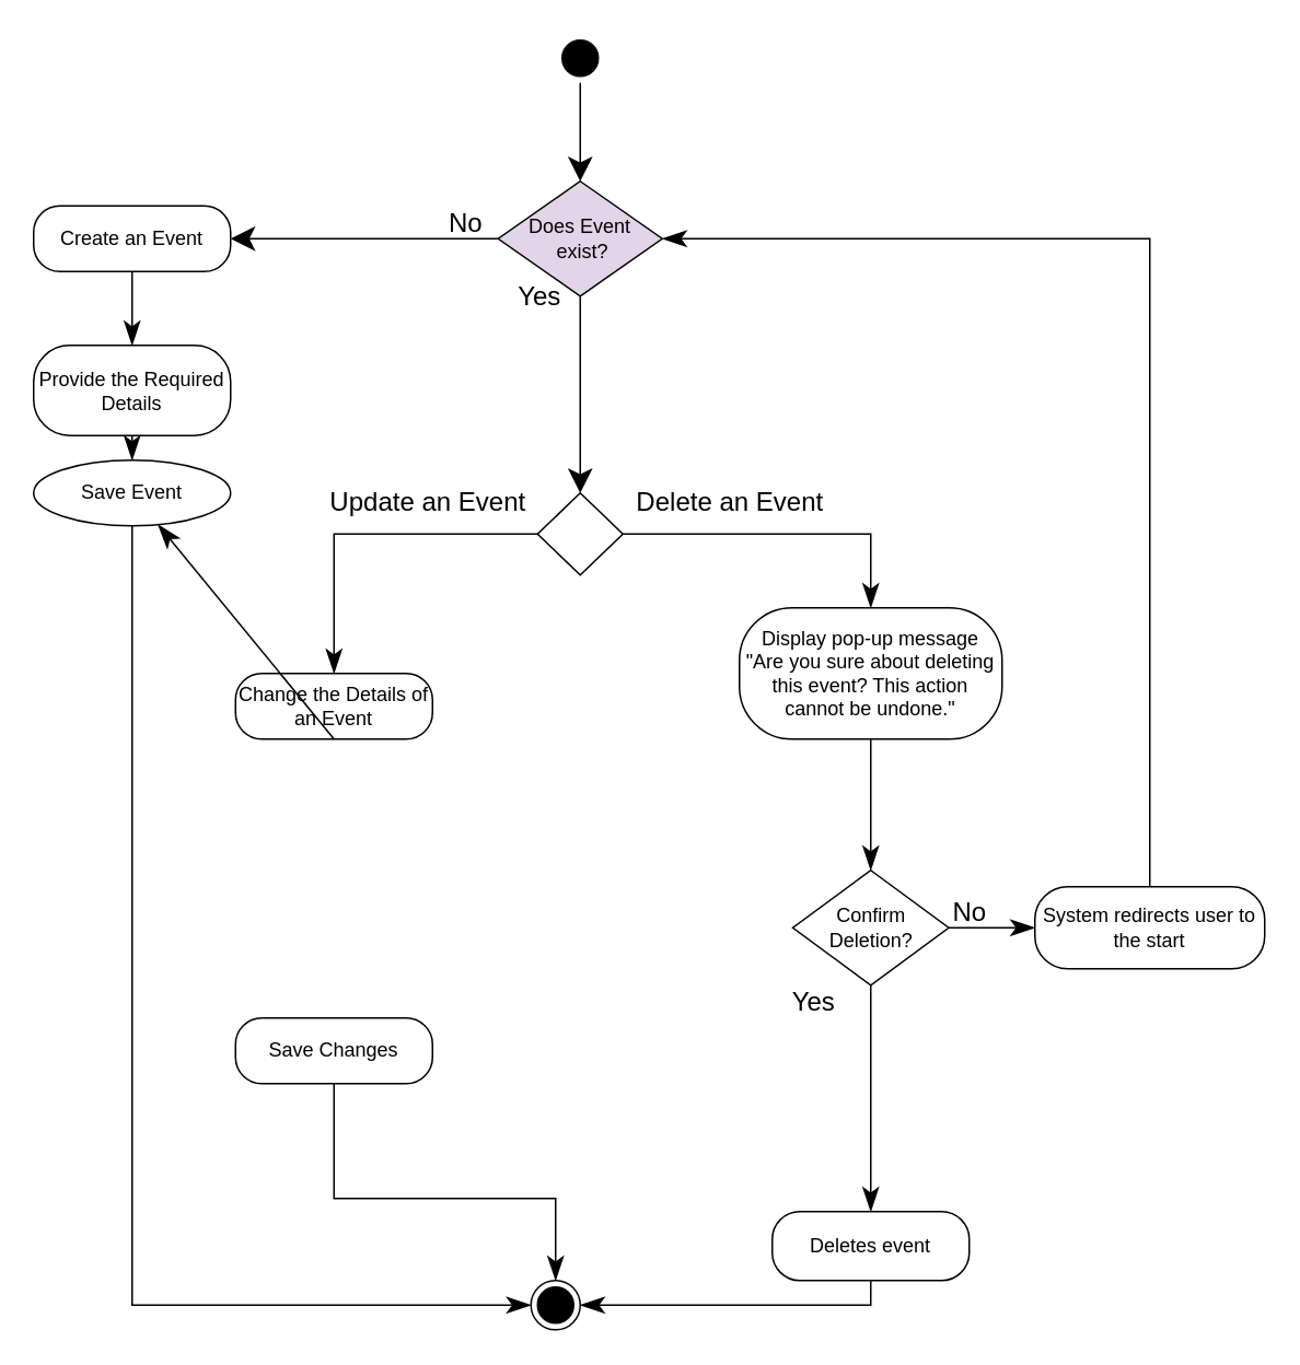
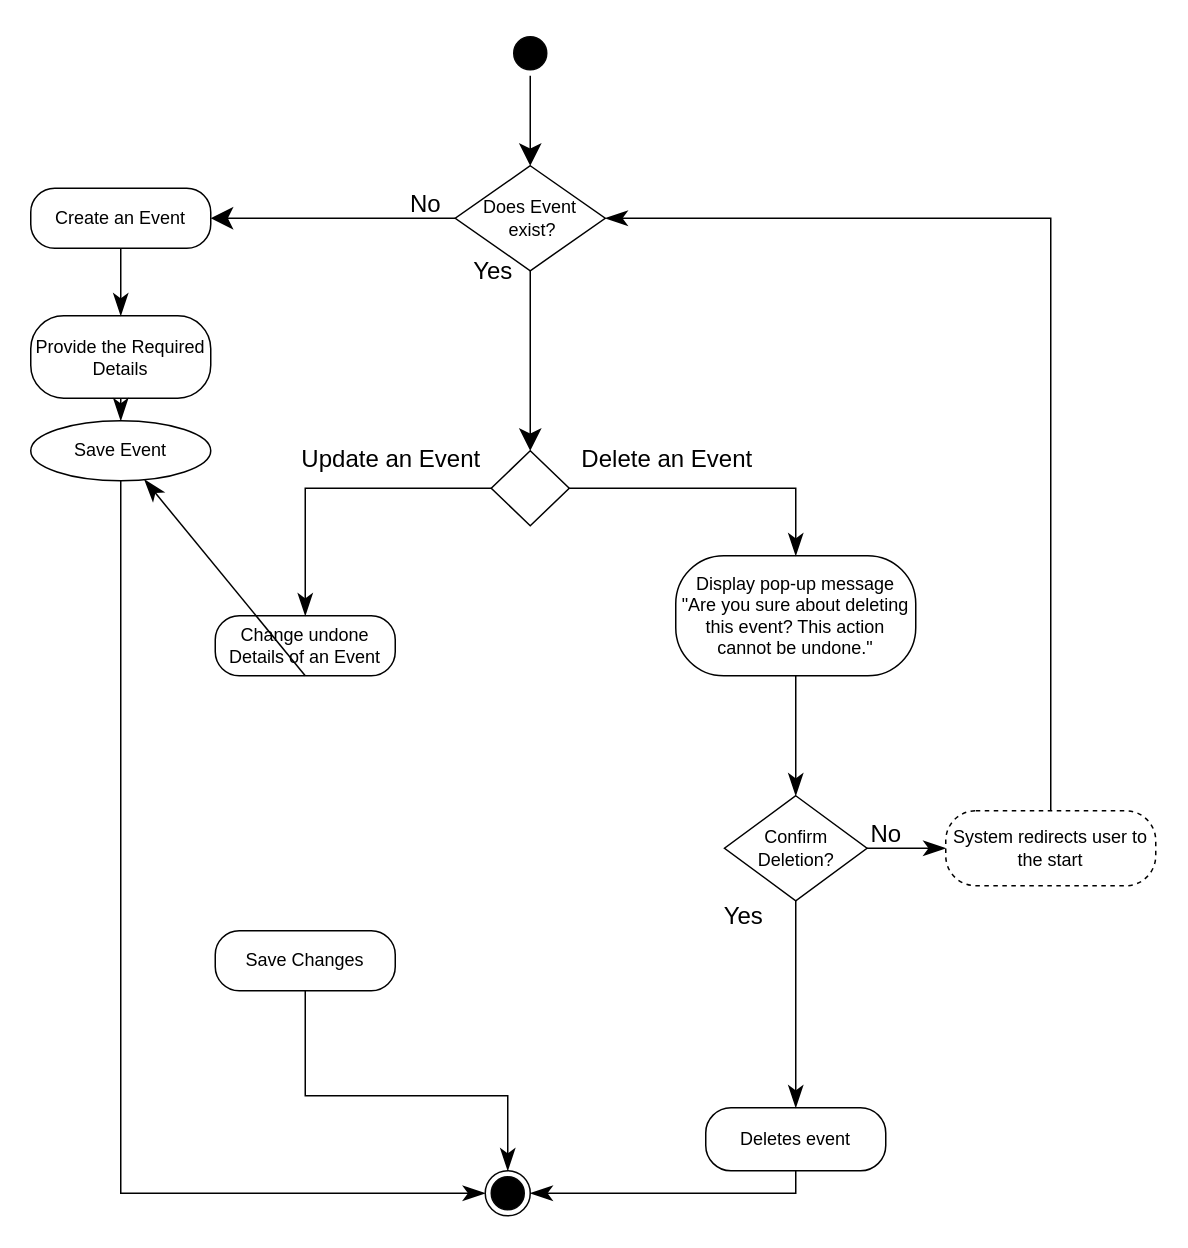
  <mxCell id="0" />
  <mxCell id="1" parent="0" />
  <mxCell id="2" value="" style="rhombus;whiteSpace=wrap;html=1;fontColor=#000000;fillColor=#FFFFFF;strokeColor=#000000;" parent="1" vertex="1"><mxGeometry x="327" y="300" width="52" height="50" as="geometry" /></mxCell>
  <mxCell id="3" value="Create an Event" style="rounded=1;whiteSpace=wrap;html=1;arcSize=40;fontColor=#000000;fillColor=#FFFFFF;strokeColor=#000000;" parent="1" vertex="1"><mxGeometry y="125" width="120" height="40" as="geometry" x="20" /></mxCell>
  <mxCell id="4" value="Provide the Required Details" style="rounded=1;whiteSpace=wrap;html=1;arcSize=40;fontColor=#000000;fillColor=#FFFFFF;strokeColor=#000000;" parent="1" vertex="1"><mxGeometry x="20" y="210" width="120" height="55" as="geometry" /></mxCell>
  <mxCell id="5" value="Save Event" style="ellipse;whiteSpace=wrap;html=1;arcSize=40;fontColor=#000000;fillColor=#FFFFFF;strokeColor=#000000;" parent="1" vertex="1"><mxGeometry y="280" width="120" height="40" as="geometry" x="20" /></mxCell>
  <mxCell id="6" value="" style="endArrow=classicThin;endFill=1;endSize=12;html=1;rounded=0;fontSize=12;curved=1;exitX=0.5;exitY=1;exitDx=0;exitDy=0;entryX=0.5;entryY=0;entryDx=0;entryDy=0;" parent="1" source="3" target="4" edge="1"><mxGeometry width="160" relative="1" as="geometry"><mxPoint x="-390" y="550" as="sourcePoint" /><mxPoint x="-230" y="550" as="targetPoint" /></mxGeometry></mxCell>
- <mxCell id="7" value="Change the Details of an Event" style="rounded=1;whiteSpace=wrap;html=1;arcSize=40;fontColor=#000000;fillColor=#FFFFFF;strokeColor=#000000;" parent="1" vertex="1"><mxGeometry x="143" y="410" width="120" height="40" as="geometry" /></mxCell>
+ <mxCell id="7" value="Change undone Details of an Event" style="rounded=1;whiteSpace=wrap;html=1;arcSize=40;fontColor=#000000;fillColor=#FFFFFF;strokeColor=#000000;" parent="1" vertex="1"><mxGeometry x="143" y="410" width="120" height="40" as="geometry" /></mxCell>
  <mxCell id="8" value="Save Changes" style="rounded=1;whiteSpace=wrap;html=1;arcSize=40;fontColor=#000000;fillColor=#FFFFFF;strokeColor=#000000;" parent="1" vertex="1"><mxGeometry x="143" y="620" width="120" height="40" as="geometry" /></mxCell>
  <mxCell id="9" value="Deletes event" style="rounded=1;whiteSpace=wrap;html=1;arcSize=40;fontColor=#000000;fillColor=#FFFFFF;strokeColor=#000000;" parent="1" vertex="1"><mxGeometry x="470" y="738" width="120" height="42" as="geometry" /></mxCell>
  <mxCell id="10" value="Update an Event" style="text;html=1;align=center;verticalAlign=middle;resizable=0;points=[];autosize=1;strokeColor=none;fillColor=none;fontSize=16;" parent="1" vertex="1"><mxGeometry x="190" y="290" width="140" height="30" as="geometry" /></mxCell>
  <mxCell id="11" value="Delete an Event" style="text;html=1;align=center;verticalAlign=middle;resizable=0;points=[];autosize=1;strokeColor=none;fillColor=none;fontSize=16;" parent="1" vertex="1"><mxGeometry x="374" y="290" width="140" height="30" as="geometry" /></mxCell>
- <mxCell id="12" value="Does Event&lt;div&gt;&amp;nbsp;exist?&lt;/div&gt;" style="rhombus;whiteSpace=wrap;html=1;fontColor=#000000;fillColor=#e1d5e7;strokeColor=#000000;" parent="1" vertex="1"><mxGeometry x="303" y="110" width="100" height="70" as="geometry" /></mxCell>
+ <mxCell id="12" value="Does Event&lt;div&gt;&amp;nbsp;exist?&lt;/div&gt;" style="rhombus;whiteSpace=wrap;html=1;fontColor=#000000;fillColor=#FFFFFF;strokeColor=#000000;" parent="1" vertex="1"><mxGeometry x="303" y="110" width="100" height="70" as="geometry" /></mxCell>
  <mxCell id="13" value="No" style="text;html=1;align=center;verticalAlign=middle;resizable=0;points=[];autosize=1;strokeColor=none;fillColor=none;fontSize=16;" parent="1" vertex="1"><mxGeometry x="263" y="120" width="40" height="30" as="geometry" /></mxCell>
  <mxCell id="14" value="" style="endArrow=classic;endFill=1;endSize=12;html=1;rounded=0;fontSize=12;curved=1;exitX=0.5;exitY=1;exitDx=0;exitDy=0;entryX=0.5;entryY=0;entryDx=0;entryDy=0;" parent="1" source="12" target="2" edge="1"><mxGeometry width="160" relative="1" as="geometry"><mxPoint x="400" y="270" as="sourcePoint" /><mxPoint x="323" y="270" as="targetPoint" /></mxGeometry></mxCell>
  <mxCell id="15" value="Yes" style="text;html=1;align=center;verticalAlign=middle;resizable=0;points=[];autosize=1;strokeColor=none;fillColor=none;fontSize=16;" parent="1" vertex="1"><mxGeometry x="303" y="165" width="50" height="30" as="geometry" /></mxCell>
  <mxCell id="16" value="Confirm Deletion?" style="rhombus;whiteSpace=wrap;html=1;fontColor=#000000;fillColor=#FFFFFF;strokeColor=#000000;" parent="1" vertex="1"><mxGeometry x="482.5" y="530" width="95" height="70" as="geometry" /></mxCell>
  <mxCell id="17" value="" style="endArrow=classicThin;endFill=1;endSize=12;html=1;rounded=0;fontSize=12;curved=1;exitX=1;exitY=0.5;exitDx=0;exitDy=0;entryX=0;entryY=0.5;entryDx=0;entryDy=0;" parent="1" source="16" target="22" edge="1"><mxGeometry width="160" relative="1" as="geometry"><mxPoint x="435" y="640" as="sourcePoint" /><mxPoint x="665" y="590" as="targetPoint" /></mxGeometry></mxCell>
  <mxCell id="18" value="No" style="text;html=1;align=center;verticalAlign=middle;resizable=0;points=[];autosize=1;strokeColor=none;fillColor=none;fontSize=16;" parent="1" vertex="1"><mxGeometry x="570" y="540" width="40" height="30" as="geometry" /></mxCell>
  <mxCell id="19" value="" style="endArrow=classicThin;endFill=1;endSize=12;html=1;rounded=0;fontSize=12;curved=1;exitX=0.5;exitY=1;exitDx=0;exitDy=0;" parent="1" source="16" edge="1"><mxGeometry width="160" relative="1" as="geometry"><mxPoint x="465" y="648" as="sourcePoint" /><mxPoint x="530" y="738" as="targetPoint" /></mxGeometry></mxCell>
  <mxCell id="20" value="Yes" style="text;html=1;align=center;verticalAlign=middle;resizable=0;points=[];autosize=1;strokeColor=none;fillColor=none;fontSize=16;" parent="1" vertex="1"><mxGeometry x="470" y="595" width="50" height="30" as="geometry" /></mxCell>
  <mxCell id="21" value="" style="endArrow=classicThin;endFill=1;endSize=12;html=1;rounded=0;fontSize=12;curved=1;exitX=0.5;exitY=1;exitDx=0;exitDy=0;entryX=0.5;entryY=0;entryDx=0;entryDy=0;" parent="1" source="4" target="5" edge="1"><mxGeometry width="160" relative="1" as="geometry"><mxPoint x="-220" y="520" as="sourcePoint" /><mxPoint x="-60" y="520" as="targetPoint" /></mxGeometry></mxCell>
- <mxCell id="22" value="System redirects user to the start" style="rounded=1;whiteSpace=wrap;html=1;arcSize=40;fontColor=#000000;fillColor=#FFFFFF;strokeColor=#000000;" parent="1" vertex="1"><mxGeometry x="630" y="540" width="140" height="50" as="geometry" /></mxCell>
+ <mxCell id="22" value="System redirects user to the start" style="rounded=1;whiteSpace=wrap;html=1;arcSize=40;fontColor=#000000;fillColor=#FFFFFF;strokeColor=#000000;dashed=1;" parent="1" vertex="1"><mxGeometry x="630" y="540" width="140" height="50" as="geometry" /></mxCell>
  <mxCell id="23" value="" style="endArrow=classic;endFill=1;endSize=12;html=1;rounded=0;fontSize=12;curved=1;exitX=0;exitY=0.5;exitDx=0;exitDy=0;entryX=1;entryY=0.5;entryDx=0;entryDy=0;" parent="1" source="12" target="3" edge="1"><mxGeometry width="160" relative="1" as="geometry"><mxPoint x="420" y="520" as="sourcePoint" /><mxPoint x="580" y="520" as="targetPoint" /></mxGeometry></mxCell>
  <mxCell id="24" value="" style="endArrow=classicThin;endFill=1;endSize=12;html=1;rounded=0;fontSize=12;curved=1;exitX=0.5;exitY=1;exitDx=0;exitDy=0;" parent="1" source="7" target="5" edge="1"><mxGeometry width="160" relative="1" as="geometry"><mxPoint x="440" y="494" as="sourcePoint" /><mxPoint x="600" y="494" as="targetPoint" /></mxGeometry></mxCell>
  <mxCell id="25" value="" style="ellipse;html=1;shape=startState;fillColor=#000000;strokeColor=#050505;" parent="1" vertex="1"><mxGeometry x="338" y="20" width="30" height="30" as="geometry" /></mxCell>
  <mxCell id="26" value="" style="ellipse;html=1;shape=endState;fillColor=#000000;strokeColor=#050505;" parent="1" vertex="1"><mxGeometry x="323" y="780" width="30" height="30" as="geometry" /></mxCell>
  <mxCell id="27" value="" style="endArrow=classicThin;endFill=1;endSize=12;html=1;rounded=0;fontSize=12;curved=0;exitX=0.5;exitY=1;exitDx=0;exitDy=0;entryX=1;entryY=0.5;entryDx=0;entryDy=0;" parent="1" source="9" target="26" edge="1"><mxGeometry width="160" relative="1" as="geometry"><mxPoint x="370" y="360" as="sourcePoint" /><mxPoint x="530" y="360" as="targetPoint" /><Array as="points"><mxPoint x="530" y="795" /></Array></mxGeometry></mxCell>
  <mxCell id="28" value="" style="endArrow=classicThin;endFill=1;endSize=12;html=1;rounded=0;exitX=0.5;exitY=0;exitDx=0;exitDy=0;entryX=1;entryY=0.5;entryDx=0;entryDy=0;" parent="1" source="22" target="12" edge="1"><mxGeometry width="160" relative="1" as="geometry"><mxPoint x="350" y="460" as="sourcePoint" /><mxPoint x="510" y="460" as="targetPoint" /><Array as="points"><mxPoint x="700" y="145" /></Array></mxGeometry></mxCell>
  <mxCell id="29" value="" style="endArrow=classicThin;endFill=1;endSize=12;html=1;rounded=0;exitX=0;exitY=0.5;exitDx=0;exitDy=0;entryX=0.5;entryY=0;entryDx=0;entryDy=0;" parent="1" source="2" target="7" edge="1"><mxGeometry width="160" relative="1" as="geometry"><mxPoint x="350" y="460" as="sourcePoint" /><mxPoint x="510" y="460" as="targetPoint" /><Array as="points"><mxPoint x="203" y="325" /></Array></mxGeometry></mxCell>
  <mxCell id="30" value="" style="endArrow=classicThin;endFill=1;endSize=12;html=1;rounded=0;exitX=0.5;exitY=1;exitDx=0;exitDy=0;entryX=0;entryY=0.5;entryDx=0;entryDy=0;" parent="1" source="5" target="26" edge="1"><mxGeometry width="160" relative="1" as="geometry"><mxPoint x="350" y="460" as="sourcePoint" /><mxPoint x="510" y="460" as="targetPoint" /><Array as="points"><mxPoint x="80" y="795" /></Array></mxGeometry></mxCell>
  <mxCell id="31" value="" style="endArrow=classicThin;endFill=1;endSize=12;html=1;rounded=0;exitX=0.5;exitY=1;exitDx=0;exitDy=0;entryX=0.5;entryY=0;entryDx=0;entryDy=0;" parent="1" source="8" target="26" edge="1"><mxGeometry width="160" relative="1" as="geometry"><mxPoint x="350" y="460" as="sourcePoint" /><mxPoint x="510" y="460" as="targetPoint" /><Array as="points"><mxPoint x="203" y="730" /><mxPoint x="338" y="730" /></Array></mxGeometry></mxCell>
  <mxCell id="32" value="" style="endArrow=classic;endFill=1;endSize=12;html=1;rounded=0;exitX=0.5;exitY=1;exitDx=0;exitDy=0;entryX=0.5;entryY=0;entryDx=0;entryDy=0;" parent="1" source="25" target="12" edge="1"><mxGeometry width="160" relative="1" as="geometry"><mxPoint x="350" y="260" as="sourcePoint" /><mxPoint x="510" y="260" as="targetPoint" /></mxGeometry></mxCell>
  <mxCell id="33" value="Display pop-up message &quot;Are you sure about deleting this event? This action cannot be undone.&quot;" style="rounded=1;whiteSpace=wrap;html=1;arcSize=40;fontColor=#000000;fillColor=#FFFFFF;strokeColor=#000000;" parent="1" vertex="1"><mxGeometry x="450" y="370" width="160" height="80" as="geometry" /></mxCell>
  <mxCell id="34" value="" style="endArrow=classicThin;endFill=1;endSize=12;html=1;rounded=0;exitX=1;exitY=0.5;exitDx=0;exitDy=0;entryX=0.5;entryY=0;entryDx=0;entryDy=0;" parent="1" source="2" target="33" edge="1"><mxGeometry width="160" relative="1" as="geometry"><mxPoint x="350" y="480" as="sourcePoint" /><mxPoint x="510" y="480" as="targetPoint" /><Array as="points"><mxPoint x="530" y="325" /></Array></mxGeometry></mxCell>
  <mxCell id="35" value="" style="endArrow=classicThin;endFill=1;endSize=12;html=1;rounded=0;exitX=0.5;exitY=1;exitDx=0;exitDy=0;entryX=0.5;entryY=0;entryDx=0;entryDy=0;" parent="1" source="33" target="16" edge="1"><mxGeometry width="160" relative="1" as="geometry"><mxPoint x="350" y="480" as="sourcePoint" /><mxPoint x="510" y="480" as="targetPoint" /></mxGeometry></mxCell>
